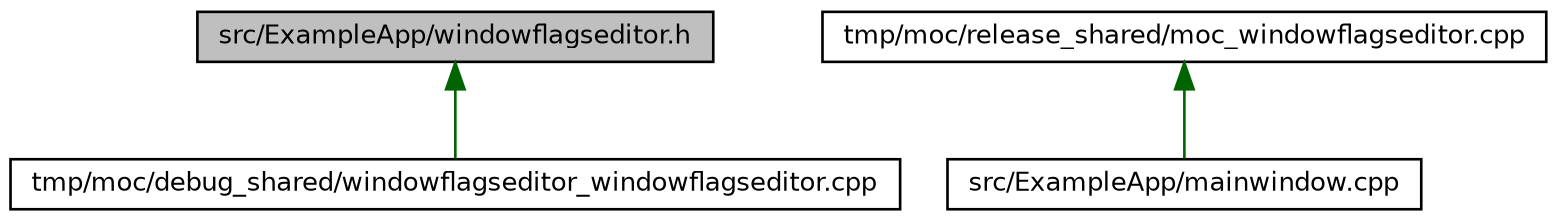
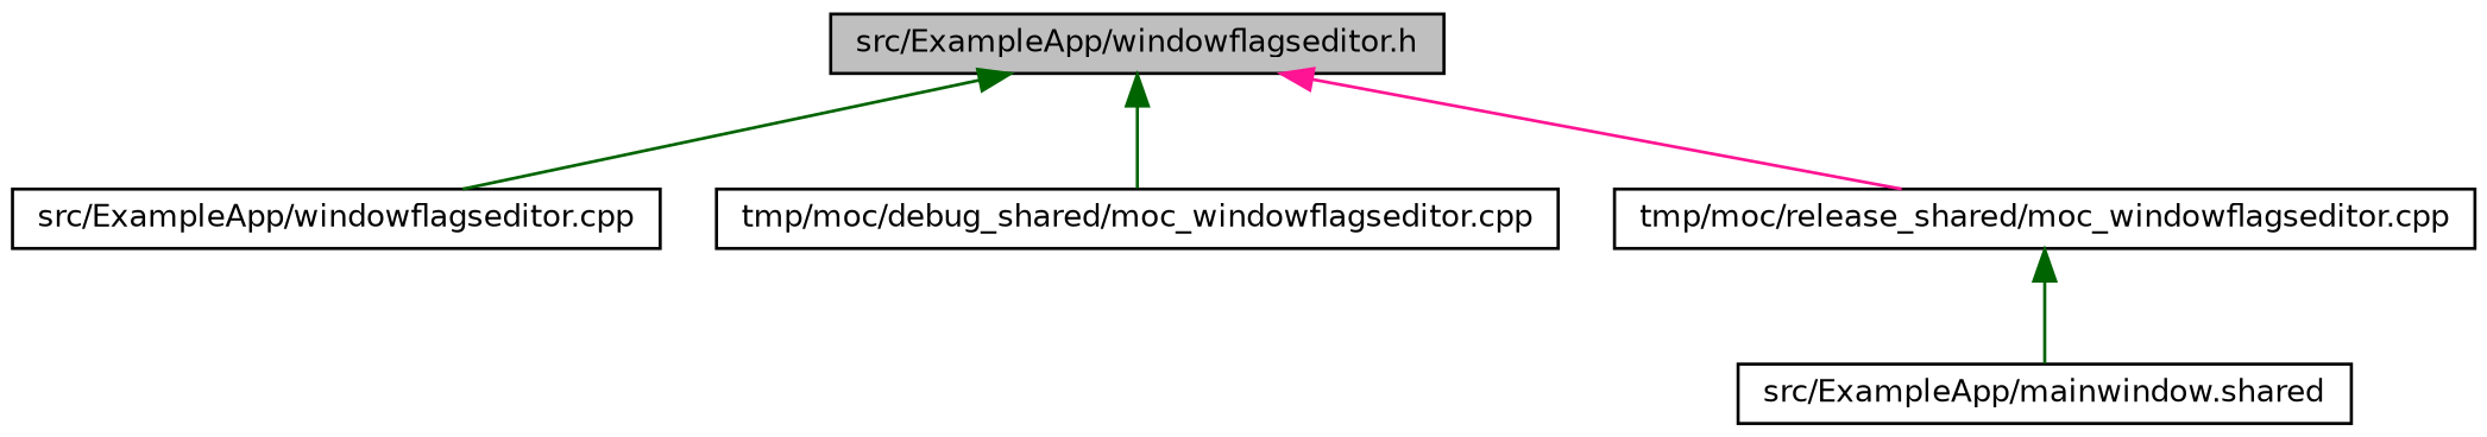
  digraph {
    node [color=black fillcolor=white fontname=Helvetica fontsize=10 shape=record style=filled]
    edge [color=darkgreen dir=back fontname=Helvetica fontsize=10 labelfontname=Helvetica labelfontsize=10 style=solid]
    n1 [fillcolor=grey75 fontcolor=black height=0.2 label="src/ExampleApp/windowflagseditor.h" width=0.4]
-   n3 [height=0.2 label="tmp/moc/debug_shared/windowflagseditor_windowflagseditor.cpp" width=0.4]
+   n2 [height=0.2 label="src/ExampleApp/windowflagseditor.cpp" width=0.4]
+   n3 [height=0.2 label="tmp/moc/debug_shared/moc_windowflagseditor.cpp" width=0.4]
    n4 [height=0.2 label="tmp/moc/release_shared/moc_windowflagseditor.cpp" width=0.4]
-   n5 [height=0.2 label="src/ExampleApp/mainwindow.cpp" width=0.4]
+   n5 [height=0.2 label="src/ExampleApp/mainwindow.shared" width=0.4]
+   n1 -> n2
    n1 -> n3
+   n1 -> n4 [color=deeppink]
    n4 -> n5
  }
